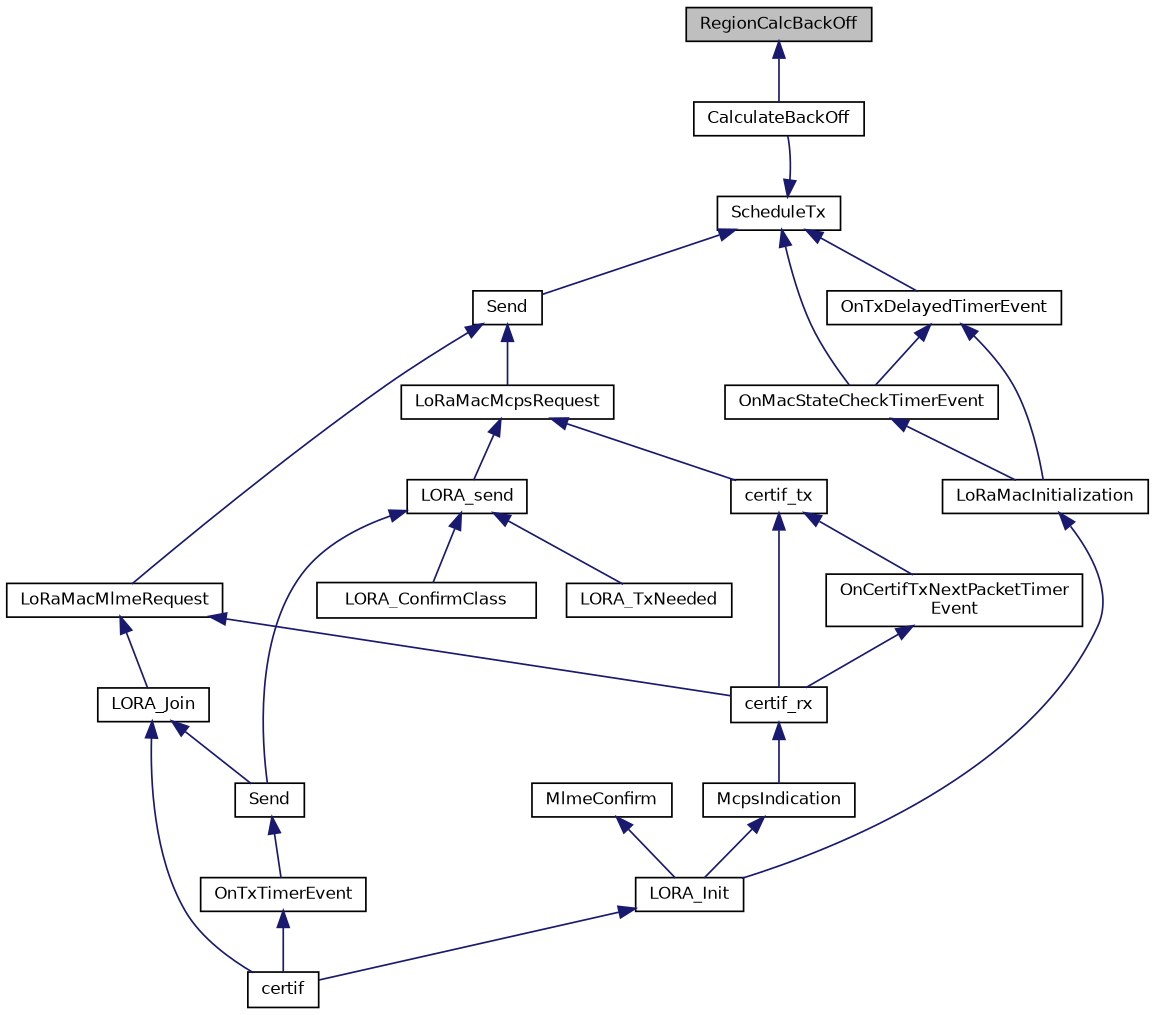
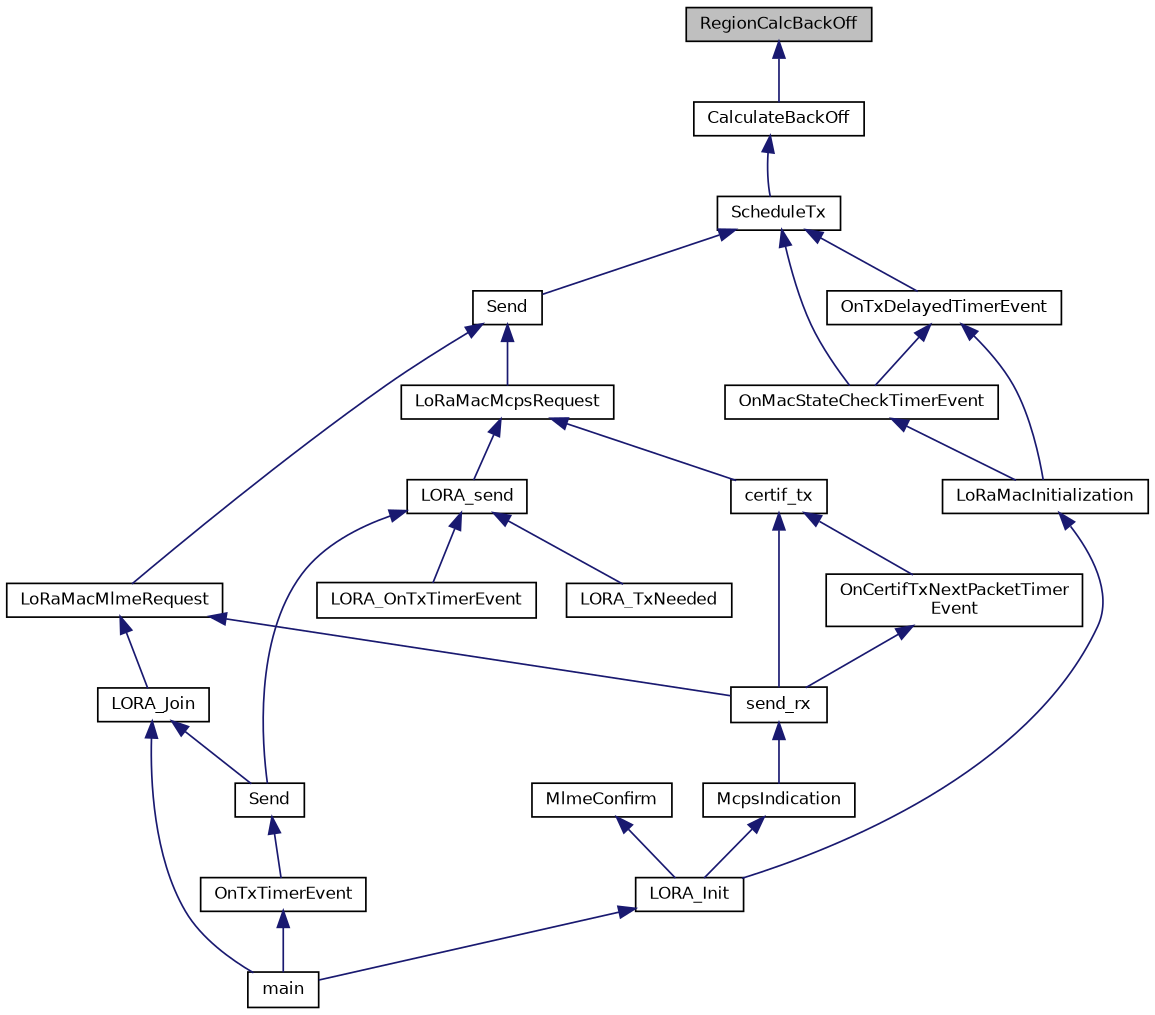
  digraph {
    rankdir=TB
    node [color=black fillcolor=white fontname=Helvetica fontsize=10 shape=record style=filled]
    edge [color=midnightblue dir=back fontname=Helvetica fontsize=10 labelfontname=Helvetica labelfontsize=10 style=solid]
    n1 [fillcolor=grey75 fontcolor=black height=0.2 label=RegionCalcBackOff width=0.4]
    n2 [height=0.2 label=CalculateBackOff width=0.4]
    n3 [height=0.2 label=ScheduleTx width=0.4]
    n4 [height=0.2 label=OnMacStateCheckTimerEvent width=0.4]
    n5 [height=0.2 label=OnTxDelayedTimerEvent width=0.4]
    n6 [height=0.2 label=Send width=0.4]
    n7 [height=0.2 label=LoRaMacInitialization width=0.4]
    n8 [height=0.2 label=LoRaMacMlmeRequest width=0.4]
    n9 [height=0.2 label=LoRaMacMcpsRequest width=0.4]
    n10 [height=0.2 label=LORA_Init width=0.4]
-   n11 [height=0.2 label=certif width=0.4]
-   n12 [height=0.2 label=certif_rx width=0.4]
+   n11 [height=0.2 label=main width=0.4]
+   n12 [height=0.2 label=send_rx width=0.4]
    n13 [height=0.2 label=LORA_Join width=0.4]
    n14 [height=0.2 label=certif_tx width=0.4]
    n15 [height=0.2 label=LORA_send width=0.4]
    n16 [height=0.2 label=McpsIndication width=0.4]
    n17 [height=0.2 label=Send width=0.4]
    n18 [height=0.2 label=MlmeConfirm width=0.4]
    n19 [height=0.2 label=OnTxTimerEvent width=0.4]
    n20 [height=0.2 label="OnCertifTxNextPacketTimer\lEvent" width=0.4]
-   n21 [height=0.2 label=LORA_ConfirmClass width=0.4]
+   n21 [height=0.2 label=LORA_OnTxTimerEvent width=0.4]
    n22 [height=0.2 label=LORA_TxNeeded width=0.4]
    n1 -> n2
-   n3 -> n2
+   n2 -> n3
    n3 -> n4
    n3 -> n5
    n3 -> n6
    n4 -> n7
    n5 -> n4
    n5 -> n7
    n6 -> n8
    n6 -> n9
    n7 -> n10
    n8 -> n12
    n8 -> n13
    n9 -> n14
    n9 -> n15
    n10 -> n11
    n12 -> n16
    n13 -> n11
    n13 -> n17
    n14 -> n12
    n14 -> n20
    n15 -> n17
    n15 -> n21
    n15 -> n22
    n16 -> n10
    n17 -> n19
    n18 -> n10
    n19 -> n11
    n20 -> n12
  }
